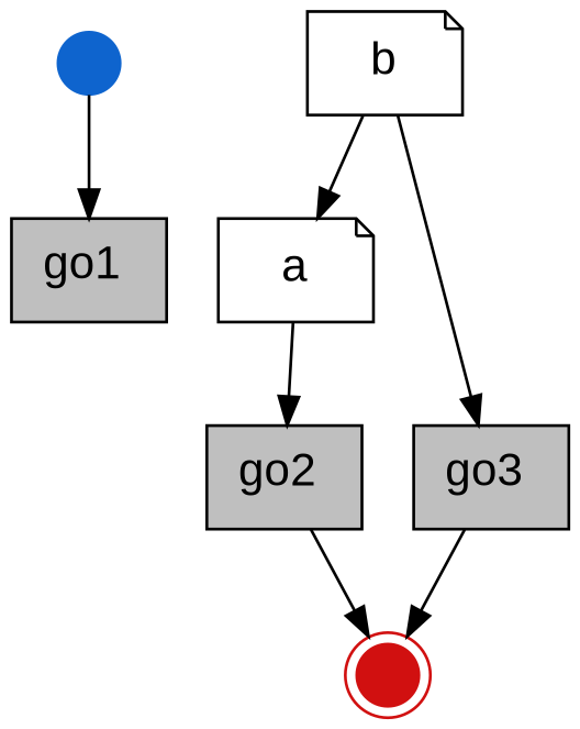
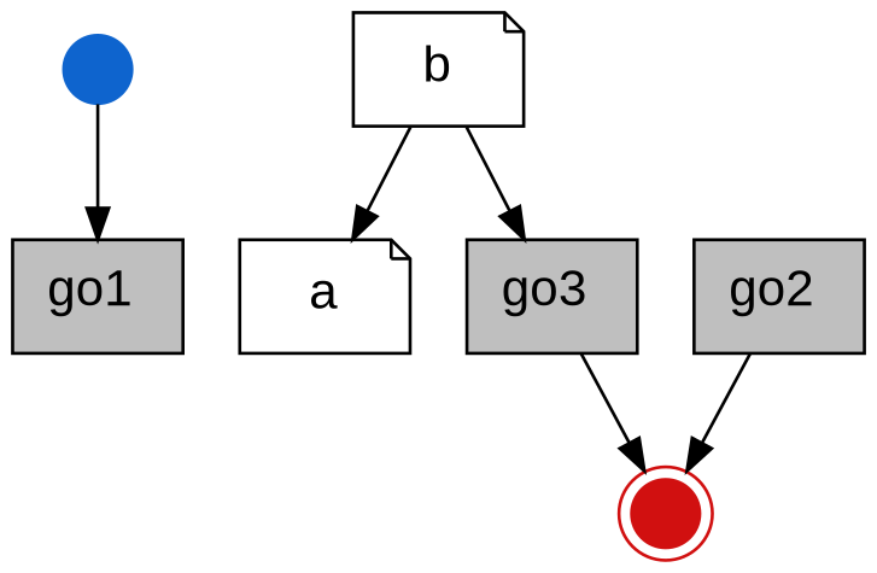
  digraph {
    node [color=black shape=box style=filled fillcolor=gray75 fontname=Arial]
    edge [color="#000000"]
    initial [color="#0e64ce" shape=point width=0.3 fillcolor="" fontname=""]
    n2 [label=<<FONT POINT-SIZE="16">go1</FONT><FONT POINT-SIZE="10" COLOR="blue"> </FONT>>]
    a [fillcolor=white fontsize=16 shape=note]
    n4 [label=<<FONT POINT-SIZE="16">go2</FONT><FONT POINT-SIZE="10" COLOR="blue"> </FONT>>]
    terminal [color="#d11010" peripheries=2 shape=point width=0.3 fillcolor="" fontname=""]
    b [fillcolor=white fontsize=16 shape=note]
    n7 [label=<<FONT POINT-SIZE="16">go3</FONT><FONT POINT-SIZE="10" COLOR="blue"> </FONT>>]
    initial -> n2
-   a -> n4
    n4 -> terminal
    b -> a
    b -> n7
    n7 -> terminal
  }
